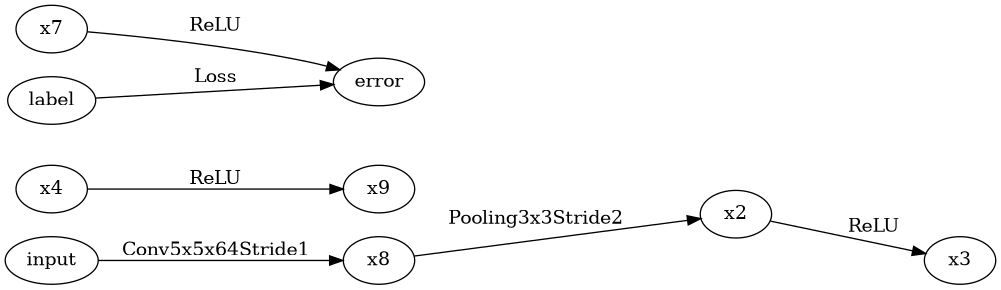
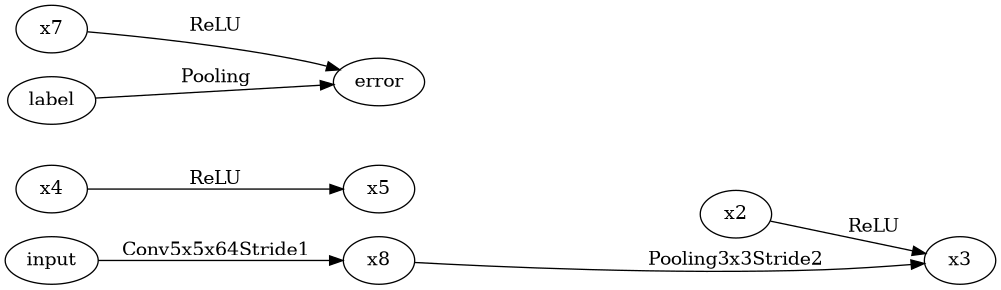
  digraph {
    rankdir=LR
    n1 [label=x8]
    input
    x2
    x3
    x4
-   x5 [label=x9]
+   x5
    x7
    error
    label
-   n1 -> x2 [label=Pooling3x3Stride2]
+   n1 -> x3 [label=Pooling3x3Stride2]
    input -> n1 [label=Conv5x5x64Stride1]
    x2 -> x3 [label=ReLU]
    x4 -> x5 [label=ReLU]
    x7 -> error [label=ReLU]
-   label -> error [label=Loss]
+   label -> error [label=Pooling]
  }
